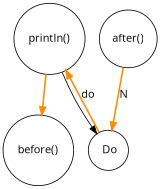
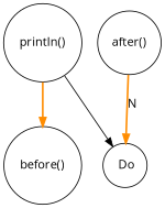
  digraph {
    compound=true
    fontname="Open Sans"
    node [fillcolor=white fontname="Open Sans" shape=circle style=filled]
    edge [color=darkorange fontname="Open Sans" style=bold]
    n1 [label="before()"]
    n2 [label="println()"]
    n3 [label=" Do"]
    n4 [label="after()"]
    n2 -> n1
    n2 -> n3 [color=black style=solid]
-   n3 -> n2 [label=do]
    n4 -> n3 [label=N]
  }
